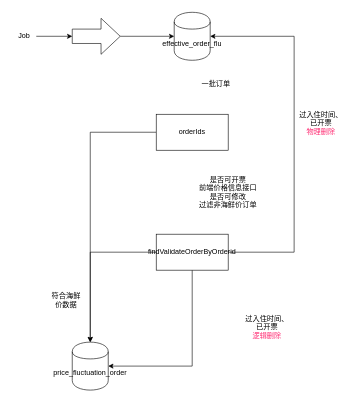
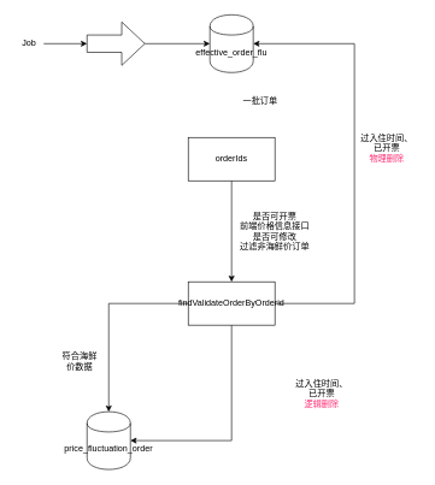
  <mxCell id="0" />
  <mxCell id="1" parent="0" />
  <mxCell id="2" value="" style="edgeStyle=orthogonalEdgeStyle;rounded=0;orthogonalLoop=1;jettySize=auto;html=1;" edge="1" parent="1" source="3" target="5"><mxGeometry relative="1" as="geometry" /></mxCell>
  <mxCell id="3" value="Job" style="text;html=1;strokeColor=none;fillColor=none;align=center;verticalAlign=middle;whiteSpace=wrap;rounded=0;" vertex="1" parent="1"><mxGeometry x="20" y="50" width="40" height="20" as="geometry" /></mxCell>
  <mxCell id="4" value="" style="edgeStyle=orthogonalEdgeStyle;rounded=0;orthogonalLoop=1;jettySize=auto;html=1;" edge="1" parent="1" source="5" target="6"><mxGeometry relative="1" as="geometry" /></mxCell>
  <mxCell id="5" value="" style="shape=singleArrow;whiteSpace=wrap;html=1;arrowWidth=0.4;arrowSize=0.4;" vertex="1" parent="1"><mxGeometry x="120" y="30" width="80" height="60" as="geometry" /></mxCell>
  <mxCell id="6" value="&lt;p&gt;effective_order_flu&lt;/p&gt;" style="shape=cylinder;whiteSpace=wrap;html=1;boundedLbl=1;backgroundOutline=1;" vertex="1" parent="1"><mxGeometry x="290" y="20" width="60" height="80" as="geometry" /></mxCell>
- <mxCell id="7" value="" style="edgeStyle=orthogonalEdgeStyle;rounded=0;orthogonalLoop=1;jettySize=auto;html=1;" edge="1" parent="1" source="8" target="15"><mxGeometry relative="1" as="geometry" /></mxCell>
+ <mxCell id="7" value="" style="edgeStyle=orthogonalEdgeStyle;rounded=0;orthogonalLoop=1;jettySize=auto;html=1;" edge="1" parent="1" source="8" target="13"><mxGeometry relative="1" as="geometry" /></mxCell>
  <mxCell id="8" value="orderIds" style="whiteSpace=wrap;html=1;" vertex="1" parent="1"><mxGeometry x="260" y="190" width="120" height="60" as="geometry" /></mxCell>
  <mxCell id="9" value="一批订单" style="text;html=1;strokeColor=none;fillColor=none;align=center;verticalAlign=middle;whiteSpace=wrap;rounded=0;" vertex="1" parent="1"><mxGeometry x="330" y="130" width="60" height="20" as="geometry" /></mxCell>
  <mxCell id="10" value="" style="edgeStyle=orthogonalEdgeStyle;rounded=0;orthogonalLoop=1;jettySize=auto;html=1;" edge="1" parent="1" source="13" target="15"><mxGeometry relative="1" as="geometry" /></mxCell>
  <mxCell id="11" style="edgeStyle=orthogonalEdgeStyle;rounded=0;orthogonalLoop=1;jettySize=auto;html=1;entryX=1;entryY=0.5;entryDx=0;entryDy=0;" edge="1" parent="1" source="13" target="15"><mxGeometry relative="1" as="geometry"><mxPoint x="320" y="640" as="targetPoint" /><Array as="points"><mxPoint x="320" y="610" /></Array></mxGeometry></mxCell>
  <mxCell id="12" style="edgeStyle=orthogonalEdgeStyle;rounded=0;orthogonalLoop=1;jettySize=auto;html=1;entryX=1;entryY=0.5;entryDx=0;entryDy=0;" edge="1" parent="1" source="13" target="6"><mxGeometry relative="1" as="geometry"><mxPoint x="490" y="130" as="targetPoint" /><Array as="points"><mxPoint x="490" y="420" /><mxPoint x="490" y="60" /></Array></mxGeometry></mxCell>
  <mxCell id="13" value="&lt;p&gt;findValidateOrderByOrderid&lt;/p&gt;" style="whiteSpace=wrap;html=1;" vertex="1" parent="1"><mxGeometry x="260" y="390" width="120" height="60" as="geometry" /></mxCell>
  <mxCell id="14" value="是否可开票&lt;br&gt;前端价格信息接口&lt;br&gt;是否可修改&lt;br&gt;过滤非海鲜价订单" style="text;html=1;strokeColor=none;fillColor=none;align=center;verticalAlign=middle;whiteSpace=wrap;rounded=0;" vertex="1" parent="1"><mxGeometry x="330" y="270" width="100" height="100" as="geometry" /></mxCell>
  <mxCell id="15" value="&lt;p&gt;price_fluctuation_order&lt;/p&gt;" style="shape=cylinder;whiteSpace=wrap;html=1;boundedLbl=1;backgroundOutline=1;" vertex="1" parent="1"><mxGeometry x="120" y="570" width="60" height="80" as="geometry" /></mxCell>
  <mxCell id="16" value="符合海鲜价数据" style="text;html=1;strokeColor=none;fillColor=none;align=center;verticalAlign=middle;whiteSpace=wrap;rounded=0;" vertex="1" parent="1"><mxGeometry x="80" y="480" width="60" height="40" as="geometry" /></mxCell>
  <mxCell id="17" value="过入住时间、&lt;br&gt;已开票&lt;br&gt;&lt;font color=&quot;#ff2b72&quot;&gt;逻辑删除&lt;/font&gt;" style="text;html=1;strokeColor=none;fillColor=none;align=center;verticalAlign=middle;whiteSpace=wrap;rounded=0;" vertex="1" parent="1"><mxGeometry x="405" y="515" width="80" height="60" as="geometry" /></mxCell>
  <mxCell id="18" value="过入住时间、&lt;br&gt;已开票&lt;br&gt;&lt;font color=&quot;#ff2b72&quot;&gt;物理删除&lt;/font&gt;" style="text;html=1;strokeColor=none;fillColor=none;align=center;verticalAlign=middle;whiteSpace=wrap;rounded=0;" vertex="1" parent="1"><mxGeometry x="490" y="180" width="90" height="50" as="geometry" /></mxCell>
